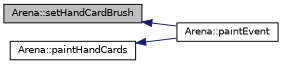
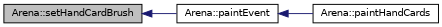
  digraph {
    rankdir=LR
    node [color=black fontname=Helvetica fontsize=10 shape=record]
    edge [color=midnightblue dir=back fontname=Helvetica fontsize=10 labelfontname=Helvetica labelfontsize=10 style=solid]
    n1 [fillcolor=grey75 fontcolor=black height=0.2 label="Arena::setHandCardBrush" style=filled width=0.4]
    n2 [height=0.2 label="Arena::paintEvent" width=0.4]
    n3 [height=0.2 label="Arena::paintHandCards" width=0.4]
    n1 -> n2
-   n3 -> n2
+   n2 -> n3
  }
